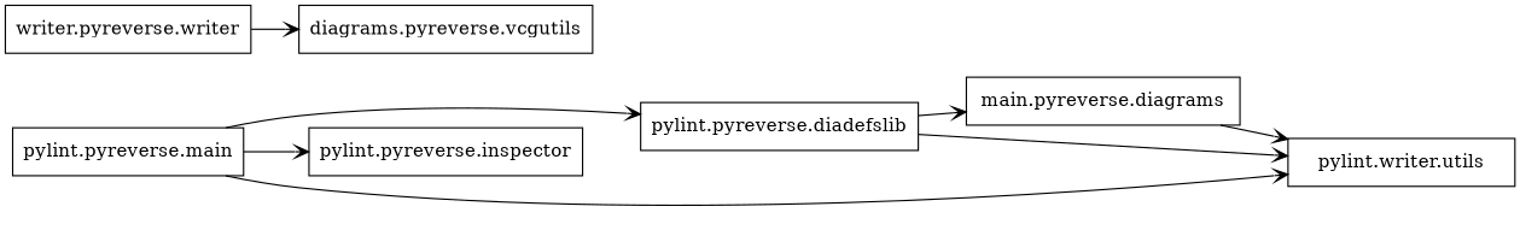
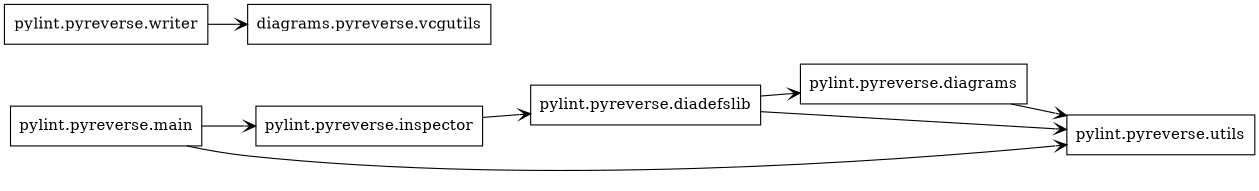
  digraph {
    rankdir=LR
    node [shape=box]
    edge [arrowhead=open arrowtail=none]
    n1 [label="pylint.pyreverse.diadefslib"]
-   n2 [label="main.pyreverse.diagrams"]
-   n3 [label="pylint.writer.utils"]
+   n2 [label="pylint.pyreverse.diagrams"]
+   n3 [label="pylint.pyreverse.utils"]
    n4 [label="pylint.pyreverse.inspector"]
    n5 [label="pylint.pyreverse.main"]
    n6 [label="diagrams.pyreverse.vcgutils"]
-   n7 [label="writer.pyreverse.writer"]
+   n7 [label="pylint.pyreverse.writer"]
    n1 -> n2
    n1 -> n3
    n2 -> n3
-   n5 -> n1
+   n4 -> n1
    n5 -> n3
    n5 -> n4
    n7 -> n6
  }
